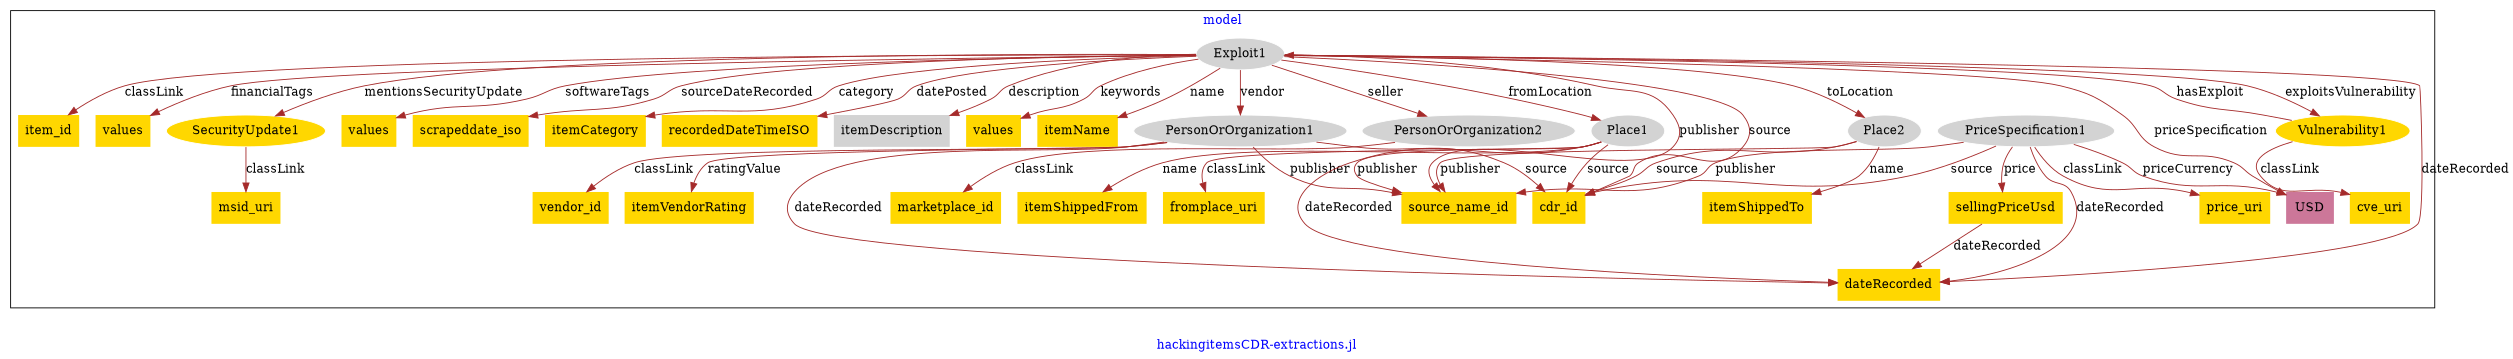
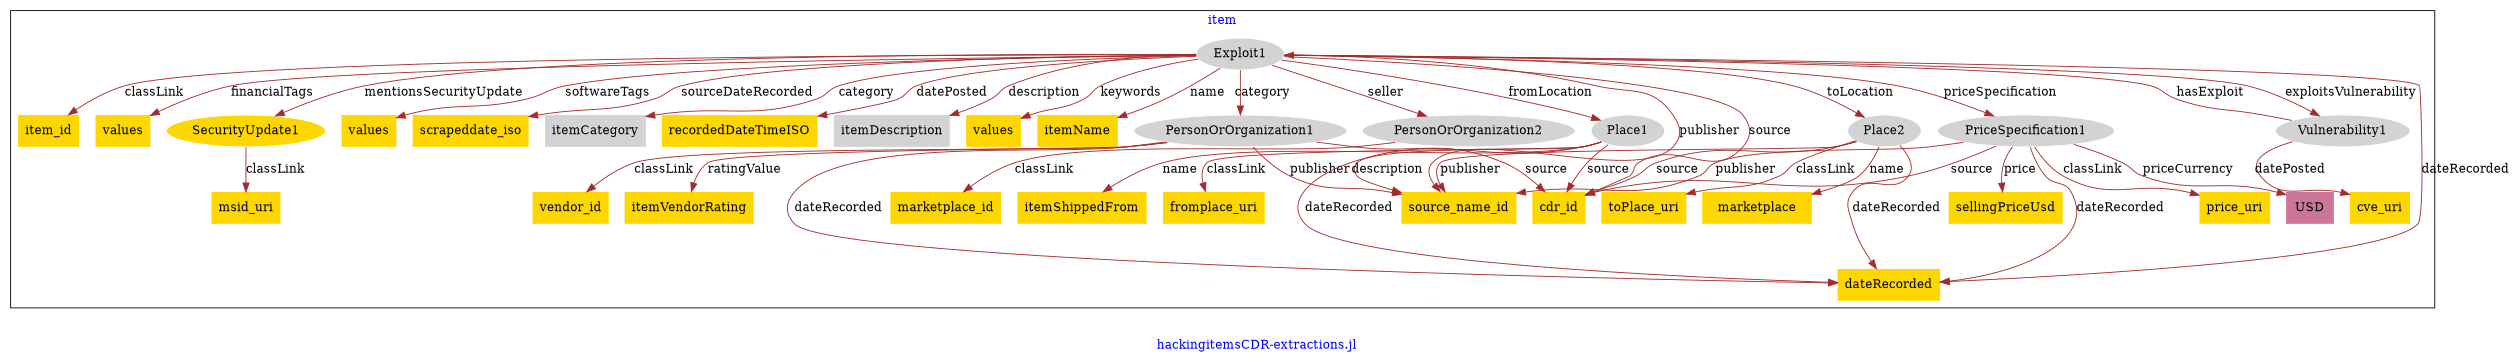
  digraph {
    fontcolor=blue
    label="hackingitemsCDR-extractions.jl"
    remincross=true
    node [fillcolor=gold style=filled shape=plaintext]
    edge [color=brown fontcolor=black]
    n1 [color=white fillcolor=lightgray label=Exploit1 shape=""]
    n2 [label=item_id]
    n3 [label=values]
    n4 [color=white label=SecurityUpdate1 shape=""]
    n5 [label=values]
    n6 [label=scrapeddate_iso]
-   n7 [label=itemCategory]
+   n7 [fillcolor=lightgray label=itemCategory]
    n8 [label=recordedDateTimeISO]
    n9 [fillcolor=lightgray label=itemDescription]
    n10 [label=values]
    n11 [label=itemName]
    n12 [color=white fillcolor=lightgray label=PersonOrOrganization1 shape=""]
    n13 [label=vendor_id]
    n14 [label=source_name_id]
    n15 [label=itemVendorRating]
    n16 [color=white fillcolor=lightgray label=PersonOrOrganization2 shape=""]
    n17 [label=marketplace_id]
    n18 [label=msid_uri]
-   n19 [color=white label=Vulnerability1 shape=""]
+   n19 [color=white fillcolor=lightgray label=Vulnerability1 shape=""]
    n20 [label=cve_uri]
    n21 [color=white fillcolor=lightgray label=Place1 shape=""]
    n22 [label=fromplace_uri]
    n23 [label=itemShippedFrom]
    n24 [color=white fillcolor=lightgray label=Place2 shape=""]
-   n26 [label=itemShippedTo]
+   n25 [label=toPlace_uri]
+   n26 [label=marketplace]
    n27 [color=white fillcolor=lightgray label=PriceSpecification1 shape=""]
    n28 [label=price_uri]
    n29 [label=sellingPriceUsd]
    n30 [fillcolor="#CC7799" label=USD]
    n31 [label=cdr_id]
    n32 [label=dateRecorded]
    subgraph cluster_1 {
-     label=model
+     label=item
      n1
      n2
      n3
      n4
      n5
      n6
      n7
      n8
      n9
      n10
      n11
      n12
      n13
      n14
      n15
      n16
      n17
      n18
      n19
      n20
      n21
      n22
      n23
      n24
+     n25
      n26
      n27
      n28
      n29
      n30
      n31
      n32
    }
    n1 -> n2 [label=classLink]
    n1 -> n3 [label=financialTags]
    n1 -> n4 [label=mentionsSecurityUpdate]
    n1 -> n5 [label=softwareTags]
    n1 -> n6 [label=sourceDateRecorded]
    n1 -> n7 [label=category]
    n1 -> n8 [label=datePosted]
    n1 -> n9 [label=description]
    n1 -> n10 [label=keywords]
    n1 -> n11 [label=name]
-   n1 -> n12 [label=vendor]
+   n1 -> n12 [label=category]
    n1 -> n14 [label=publisher]
    n1 -> n16 [label=seller]
    n1 -> n19 [label=exploitsVulnerability]
    n1 -> n21 [label=fromLocation]
    n1 -> n24 [label=toLocation]
-   n1 -> n30 [label=priceSpecification]
+   n1 -> n27 [label=priceSpecification]
    n1 -> n31 [label=source]
    n1 -> n32 [label=dateRecorded]
    n4 -> n18 [label=classLink]
    n12 -> n13 [label=classLink]
    n12 -> n14 [label=publisher]
    n12 -> n15 [label=ratingValue]
    n12 -> n31 [label=source]
    n12 -> n32 [label=dateRecorded]
    n16 -> n17 [label=classLink]
    n19 -> n1 [label=hasExploit]
-   n19 -> n20 [label=classLink]
-   n21 -> n14 [label=publisher]
+   n19 -> n20 [label=datePosted]
+   n21 -> n14 [label=description]
    n21 -> n22 [label=classLink]
    n21 -> n23 [label=name]
    n21 -> n31 [label=source]
    n21 -> n32 [label=dateRecorded]
    n24 -> n14 [label=publisher]
+   n24 -> n25 [label=classLink]
    n24 -> n26 [label=name]
    n24 -> n31 [label=source]
-   n29 -> n32 [label=dateRecorded]
+   n24 -> n32 [label=dateRecorded]
    n27 -> n14 [label=publisher]
    n27 -> n28 [label=classLink]
    n27 -> n29 [label=price]
    n27 -> n30 [label=priceCurrency]
    n27 -> n31 [label=source]
    n27 -> n32 [label=dateRecorded]
  }
